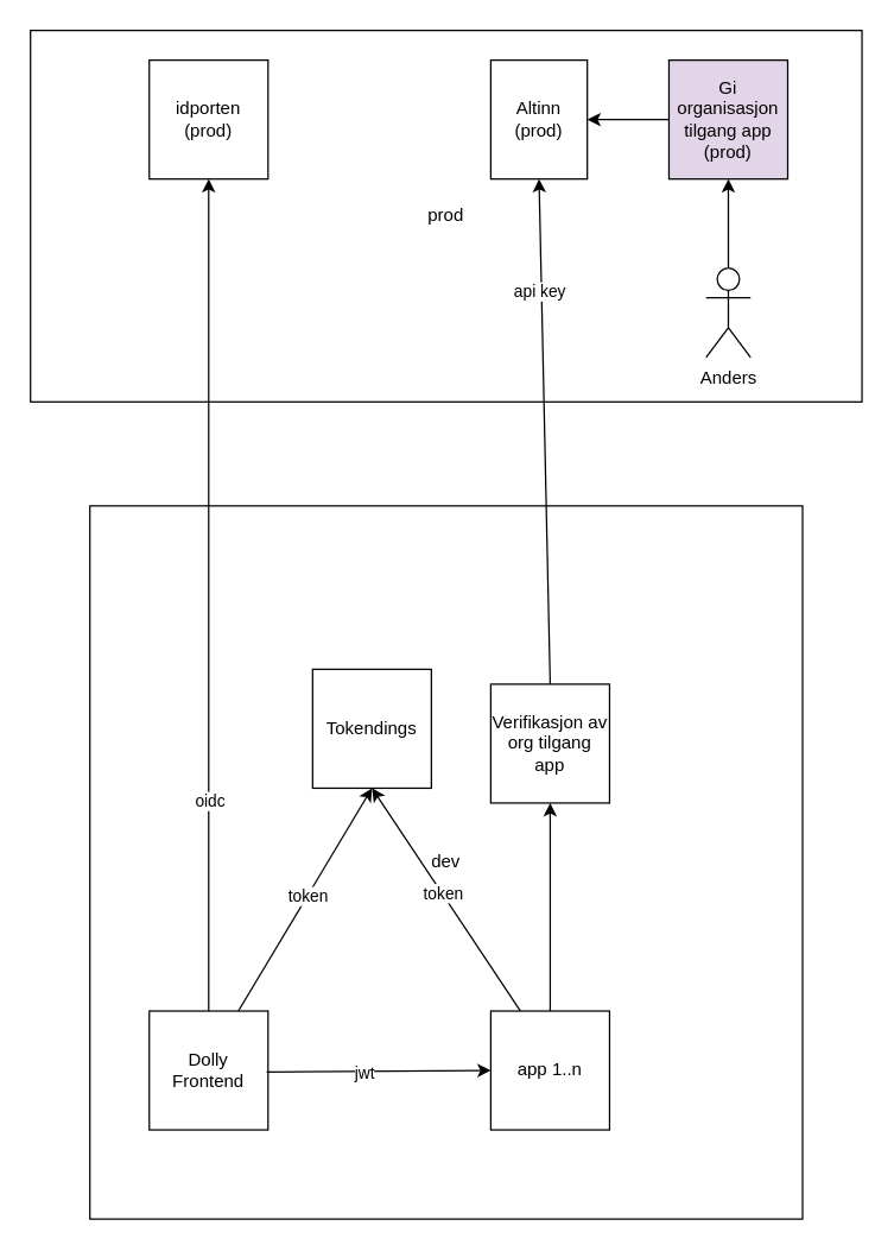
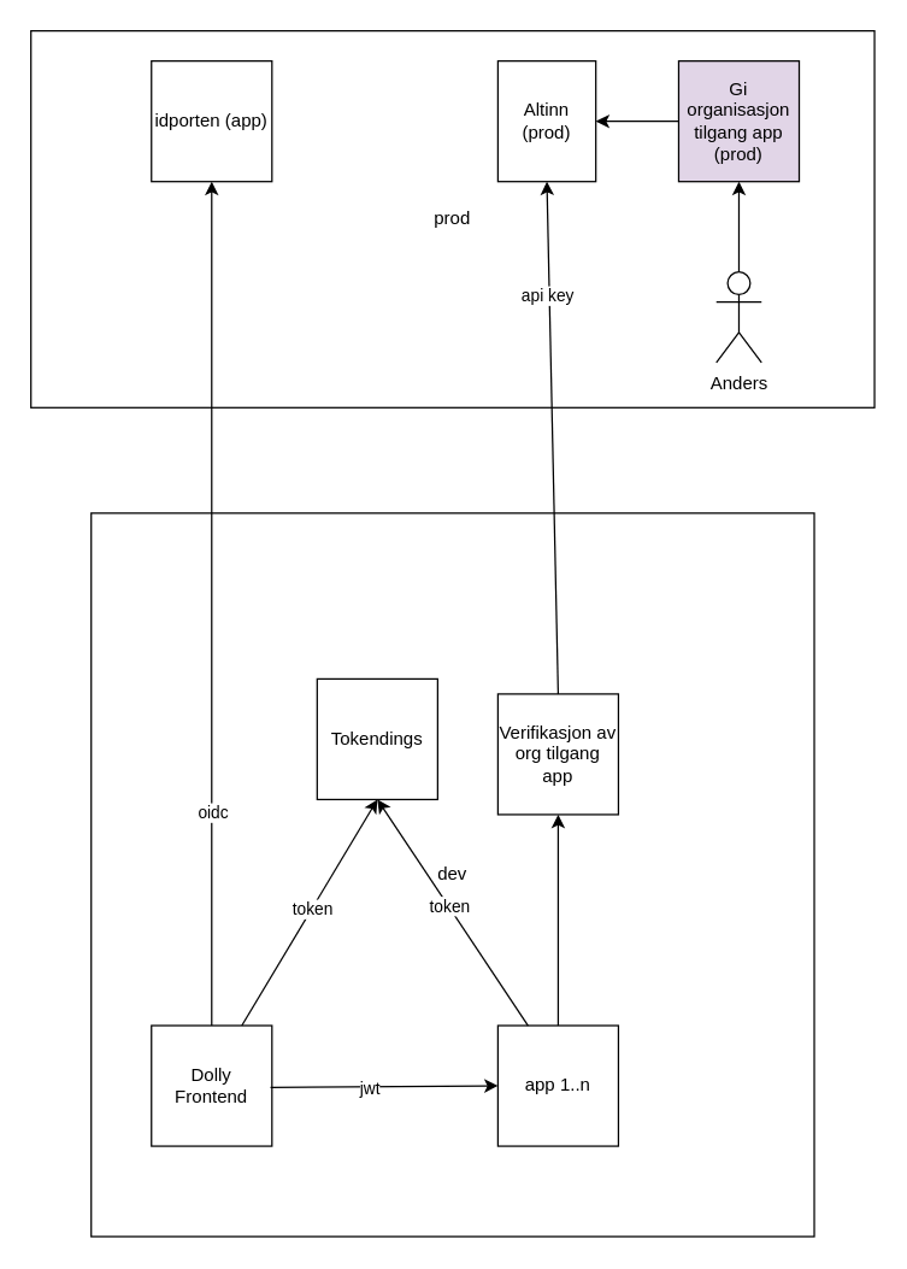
  <mxCell id="0" />
  <mxCell id="1" parent="0" />
  <mxCell id="2" value="prod" style="rounded=0;whiteSpace=wrap;html=1;" vertex="1" parent="1"><mxGeometry x="20" y="20" width="560" height="250" as="geometry" /></mxCell>
  <mxCell id="3" value="dev" style="whiteSpace=wrap;html=1;aspect=fixed;" vertex="1" parent="1"><mxGeometry x="60" y="340" width="480" height="480" as="geometry" /></mxCell>
  <mxCell id="4" value="Dolly Frontend" style="whiteSpace=wrap;html=1;aspect=fixed;" vertex="1" parent="1"><mxGeometry x="100" y="680" width="80" height="80" as="geometry" /></mxCell>
- <mxCell id="5" value="idporten (prod)" style="whiteSpace=wrap;html=1;aspect=fixed;" vertex="1" parent="1"><mxGeometry x="100" y="40" width="80" height="80" as="geometry" /></mxCell>
+ <mxCell id="5" value="idporten (app)" style="whiteSpace=wrap;html=1;aspect=fixed;" vertex="1" parent="1"><mxGeometry x="100" y="40" width="80" height="80" as="geometry" /></mxCell>
  <mxCell id="6" value="Altinn (prod)" style="whiteSpace=wrap;html=1;aspect=fixed;" vertex="1" parent="1"><mxGeometry x="330" y="40" width="65" height="80" as="geometry" /></mxCell>
  <mxCell id="7" value="Tokendings" style="whiteSpace=wrap;html=1;aspect=fixed;" vertex="1" parent="1"><mxGeometry x="210" y="450" width="80" height="80" as="geometry" /></mxCell>
  <mxCell id="8" value="Verifikasjon av org tilgang app" style="whiteSpace=wrap;html=1;aspect=fixed;" vertex="1" parent="1"><mxGeometry x="330" y="460" width="80" height="80" as="geometry" /></mxCell>
  <mxCell id="9" value="Gi organisasjon tilgang app (prod)" style="whiteSpace=wrap;html=1;aspect=fixed;fillColor=#e1d5e7;" vertex="1" parent="1"><mxGeometry x="450" y="40" width="80" height="80" as="geometry" /></mxCell>
  <mxCell id="10" value="" style="endArrow=classic;html=1;exitX=0.5;exitY=0;exitDx=0;exitDy=0;entryX=0.5;entryY=1;entryDx=0;entryDy=0;" edge="1" parent="1" source="4" target="5"><mxGeometry width="50" height="50" relative="1" as="geometry"><mxPoint x="320" y="350" as="sourcePoint" /><mxPoint x="370" y="300" as="targetPoint" /></mxGeometry></mxCell>
  <mxCell id="11" value="oidc" style="edgeLabel;html=1;align=center;verticalAlign=middle;resizable=0;points=[];" vertex="1" connectable="0" parent="10"><mxGeometry x="-0.492" relative="1" as="geometry"><mxPoint as="offset" /></mxGeometry></mxCell>
  <mxCell id="12" value="" style="endArrow=classic;html=1;exitX=0.5;exitY=0;exitDx=0;exitDy=0;entryX=0.5;entryY=1;entryDx=0;entryDy=0;" edge="1" parent="1" source="8" target="6"><mxGeometry width="50" height="50" relative="1" as="geometry"><mxPoint x="320" y="360" as="sourcePoint" /><mxPoint x="370" y="310" as="targetPoint" /></mxGeometry></mxCell>
  <mxCell id="13" value="api key" style="edgeLabel;html=1;align=center;verticalAlign=middle;resizable=0;points=[];" vertex="1" connectable="0" parent="12"><mxGeometry x="0.558" y="2" relative="1" as="geometry"><mxPoint as="offset" /></mxGeometry></mxCell>
  <mxCell id="14" value="app 1..n" style="whiteSpace=wrap;html=1;aspect=fixed;" vertex="1" parent="1"><mxGeometry x="330" y="680" width="80" height="80" as="geometry" /></mxCell>
  <mxCell id="15" value="" style="endArrow=classic;html=1;entryX=0;entryY=0.5;entryDx=0;entryDy=0;" edge="1" parent="1" target="14"><mxGeometry width="50" height="50" relative="1" as="geometry"><mxPoint x="179" y="721" as="sourcePoint" /><mxPoint x="380" y="600" as="targetPoint" /></mxGeometry></mxCell>
  <mxCell id="16" value="jwt" style="edgeLabel;html=1;align=center;verticalAlign=middle;resizable=0;points=[];" vertex="1" connectable="0" parent="15"><mxGeometry x="-0.135" y="-1" relative="1" as="geometry"><mxPoint as="offset" /></mxGeometry></mxCell>
  <mxCell id="17" value="" style="endArrow=classic;html=1;exitX=0.5;exitY=0;exitDx=0;exitDy=0;entryX=0.5;entryY=1;entryDx=0;entryDy=0;" edge="1" parent="1" source="14" target="8"><mxGeometry width="50" height="50" relative="1" as="geometry"><mxPoint x="330" y="650" as="sourcePoint" /><mxPoint x="380" y="600" as="targetPoint" /></mxGeometry></mxCell>
  <mxCell id="18" value="Anders" style="shape=umlActor;verticalLabelPosition=bottom;verticalAlign=top;html=1;outlineConnect=0;" vertex="1" parent="1"><mxGeometry x="475" y="180" width="30" height="60" as="geometry" /></mxCell>
  <mxCell id="19" value="" style="endArrow=classic;html=1;entryX=0.5;entryY=1;entryDx=0;entryDy=0;" edge="1" parent="1" source="18" target="9"><mxGeometry width="50" height="50" relative="1" as="geometry"><mxPoint x="90" y="270" as="sourcePoint" /><mxPoint x="140" y="220" as="targetPoint" /></mxGeometry></mxCell>
  <mxCell id="20" value="" style="endArrow=classic;html=1;exitX=0.75;exitY=0;exitDx=0;exitDy=0;entryX=0.5;entryY=1;entryDx=0;entryDy=0;" edge="1" parent="1" source="4" target="7"><mxGeometry width="50" height="50" relative="1" as="geometry"><mxPoint x="330" y="550" as="sourcePoint" /><mxPoint x="380" y="500" as="targetPoint" /></mxGeometry></mxCell>
  <mxCell id="21" value="token" style="edgeLabel;html=1;align=center;verticalAlign=middle;resizable=0;points=[];" vertex="1" connectable="0" parent="20"><mxGeometry x="0.027" relative="1" as="geometry"><mxPoint as="offset" /></mxGeometry></mxCell>
  <mxCell id="22" value="" style="endArrow=classic;html=1;entryX=0.5;entryY=1;entryDx=0;entryDy=0;exitX=0.25;exitY=0;exitDx=0;exitDy=0;rounded=0;" edge="1" parent="1" source="14" target="7"><mxGeometry width="50" height="50" relative="1" as="geometry"><mxPoint x="330" y="550" as="sourcePoint" /><mxPoint x="380" y="500" as="targetPoint" /></mxGeometry></mxCell>
  <mxCell id="23" value="token" style="edgeLabel;html=1;align=center;verticalAlign=middle;resizable=0;points=[];" vertex="1" connectable="0" parent="22"><mxGeometry x="0.055" relative="1" as="geometry"><mxPoint as="offset" /></mxGeometry></mxCell>
  <mxCell id="24" value="" style="endArrow=classic;html=1;exitX=0;exitY=0.5;exitDx=0;exitDy=0;" edge="1" parent="1" source="9" target="6"><mxGeometry width="50" height="50" relative="1" as="geometry"><mxPoint x="120" y="220" as="sourcePoint" /><mxPoint x="170" y="170" as="targetPoint" /></mxGeometry></mxCell>
